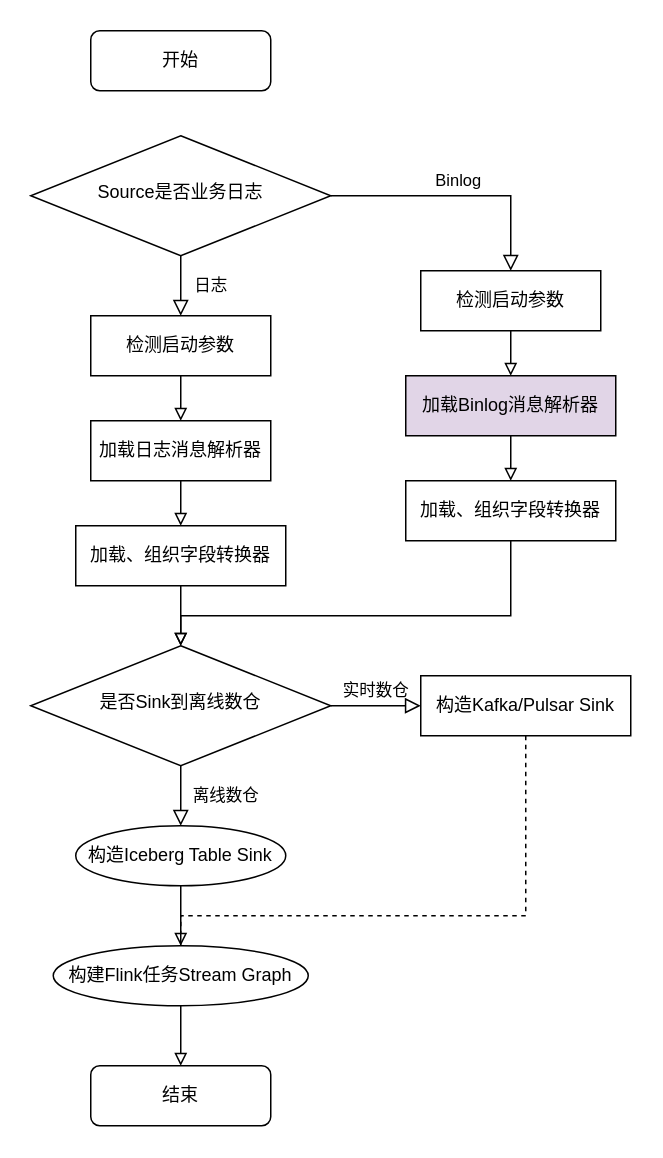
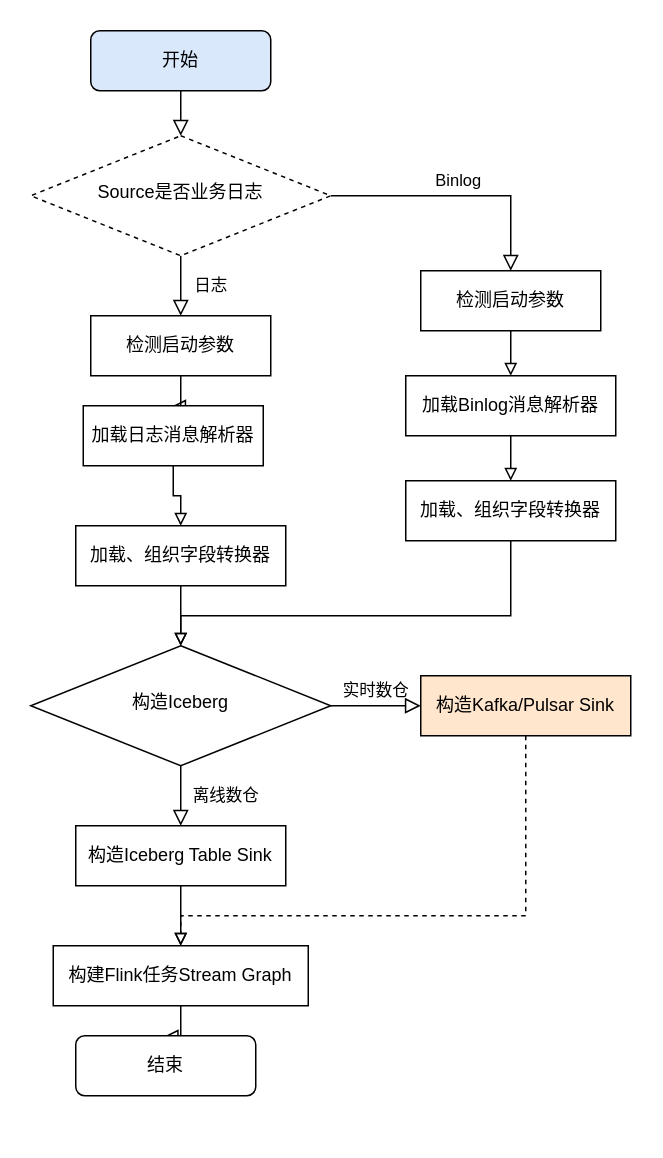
  <mxCell id="0" />
  <mxCell id="1" parent="0" />
- <mxCell id="3" value="开始" style="rounded=1;whiteSpace=wrap;html=1;fontSize=12;glass=0;strokeWidth=1;shadow=0;" parent="1" vertex="1"><mxGeometry x="60" y="20" width="120" height="40" as="geometry" /></mxCell>
+ <mxCell id="2" value="" style="rounded=0;html=1;jettySize=auto;orthogonalLoop=1;fontSize=11;endArrow=block;endFill=0;endSize=8;strokeWidth=1;shadow=0;labelBackgroundColor=none;edgeStyle=orthogonalEdgeStyle;" parent="1" source="3" target="6" edge="1"><mxGeometry relative="1" as="geometry" /></mxCell>
+ <mxCell id="3" value="开始" style="rounded=1;whiteSpace=wrap;html=1;fontSize=12;glass=0;strokeWidth=1;shadow=0;fillColor=#dae8fc;" parent="1" vertex="1"><mxGeometry x="60" y="20" width="120" height="40" as="geometry" /></mxCell>
  <mxCell id="4" value="日志" style="rounded=0;html=1;jettySize=auto;orthogonalLoop=1;fontSize=11;endArrow=block;endFill=0;endSize=8;strokeWidth=1;shadow=0;labelBackgroundColor=none;edgeStyle=orthogonalEdgeStyle;" parent="1" source="6" target="12" edge="1"><mxGeometry y="20" relative="1" as="geometry"><mxPoint as="offset" /></mxGeometry></mxCell>
  <mxCell id="5" value="Binlog" style="edgeStyle=orthogonalEdgeStyle;rounded=0;html=1;jettySize=auto;orthogonalLoop=1;fontSize=11;endArrow=block;endFill=0;endSize=8;strokeWidth=1;shadow=0;labelBackgroundColor=none;" parent="1" source="6" target="18" edge="1"><mxGeometry y="10" relative="1" as="geometry"><mxPoint as="offset" /><mxPoint x="350" y="120" as="targetPoint" /></mxGeometry></mxCell>
- <mxCell id="6" value="Source是否业务日志" style="rhombus;whiteSpace=wrap;html=1;shadow=0;fontFamily=Helvetica;fontSize=12;align=center;strokeWidth=1;spacing=6;spacingTop=-4;" parent="1" vertex="1"><mxGeometry x="20" y="90" width="200" height="80" as="geometry" /></mxCell>
+ <mxCell id="6" value="Source是否业务日志" style="rhombus;whiteSpace=wrap;html=1;shadow=0;fontFamily=Helvetica;fontSize=12;align=center;strokeWidth=1;spacing=6;spacingTop=-4;dashed=1;" parent="1" vertex="1"><mxGeometry x="20" y="90" width="200" height="80" as="geometry" /></mxCell>
  <mxCell id="7" value="离线数仓" style="rounded=0;html=1;jettySize=auto;orthogonalLoop=1;fontSize=11;endArrow=block;endFill=0;endSize=8;strokeWidth=1;shadow=0;labelBackgroundColor=none;edgeStyle=orthogonalEdgeStyle;" parent="1" source="9" target="25" edge="1"><mxGeometry y="30" relative="1" as="geometry"><mxPoint as="offset" /><mxPoint x="120" y="560" as="targetPoint" /></mxGeometry></mxCell>
  <mxCell id="8" value="实时数仓" style="edgeStyle=orthogonalEdgeStyle;rounded=0;html=1;jettySize=auto;orthogonalLoop=1;fontSize=11;endArrow=block;endFill=0;endSize=8;strokeWidth=1;shadow=0;labelBackgroundColor=none;" parent="1" source="9" target="23" edge="1"><mxGeometry y="10" relative="1" as="geometry"><mxPoint as="offset" /></mxGeometry></mxCell>
- <mxCell id="9" value="是否Sink到离线数仓" style="rhombus;whiteSpace=wrap;html=1;shadow=0;fontFamily=Helvetica;fontSize=12;align=center;strokeWidth=1;spacing=6;spacingTop=-4;" parent="1" vertex="1"><mxGeometry x="20" y="430" width="200" height="80" as="geometry" /></mxCell>
+ <mxCell id="9" value="构造Iceberg" style="rhombus;whiteSpace=wrap;html=1;shadow=0;fontFamily=Helvetica;fontSize=12;align=center;strokeWidth=1;spacing=6;spacingTop=-4;" parent="1" vertex="1"><mxGeometry x="20" y="430" width="200" height="80" as="geometry" /></mxCell>
  <mxCell id="10" value="" style="edgeStyle=orthogonalEdgeStyle;rounded=0;orthogonalLoop=1;jettySize=auto;html=1;endArrow=block;endFill=0;" edge="1" parent="1" source="15" target="9"><mxGeometry relative="1" as="geometry"><mxPoint x="120" y="430" as="targetPoint" /></mxGeometry></mxCell>
  <mxCell id="11" style="edgeStyle=orthogonalEdgeStyle;rounded=0;orthogonalLoop=1;jettySize=auto;html=1;endArrow=block;endFill=0;" edge="1" parent="1" source="12" target="14"><mxGeometry relative="1" as="geometry" /></mxCell>
  <mxCell id="12" value="&lt;span&gt;检测启动参数&lt;/span&gt;" style="rounded=0;whiteSpace=wrap;html=1;" vertex="1" parent="1"><mxGeometry x="60" y="210" width="120" height="40" as="geometry" /></mxCell>
  <mxCell id="13" style="edgeStyle=orthogonalEdgeStyle;rounded=0;orthogonalLoop=1;jettySize=auto;html=1;endArrow=block;endFill=0;" edge="1" parent="1" source="14" target="15"><mxGeometry relative="1" as="geometry" /></mxCell>
- <mxCell id="14" value="加载日志消息解析器" style="rounded=0;whiteSpace=wrap;html=1;" vertex="1" parent="1"><mxGeometry x="60" y="280" width="120" height="40" as="geometry" /></mxCell>
+ <mxCell id="14" value="加载日志消息解析器" style="rounded=0;whiteSpace=wrap;html=1;" vertex="1" parent="1"><mxGeometry x="55" y="270" width="120" height="40" as="geometry" /></mxCell>
  <mxCell id="15" value="加载、组织字段转换器" style="rounded=0;whiteSpace=wrap;html=1;" vertex="1" parent="1"><mxGeometry x="50" y="350" width="140" height="40" as="geometry" /></mxCell>
  <mxCell id="16" value="" style="edgeStyle=orthogonalEdgeStyle;rounded=0;orthogonalLoop=1;jettySize=auto;html=1;endArrow=block;endFill=0;" edge="1" parent="1" source="21" target="9"><mxGeometry relative="1" as="geometry"><mxPoint x="340" y="320" as="targetPoint" /><Array as="points"><mxPoint x="340" y="410" /><mxPoint x="120" y="410" /></Array></mxGeometry></mxCell>
  <mxCell id="17" style="edgeStyle=orthogonalEdgeStyle;rounded=0;orthogonalLoop=1;jettySize=auto;html=1;endArrow=block;endFill=0;" edge="1" parent="1" source="18" target="20"><mxGeometry relative="1" as="geometry" /></mxCell>
  <mxCell id="18" value="&lt;span&gt;检测启动参数&lt;/span&gt;" style="rounded=0;whiteSpace=wrap;html=1;" vertex="1" parent="1"><mxGeometry x="280" y="180" width="120" height="40" as="geometry" /></mxCell>
  <mxCell id="19" style="edgeStyle=orthogonalEdgeStyle;rounded=0;orthogonalLoop=1;jettySize=auto;html=1;endArrow=block;endFill=0;" edge="1" parent="1" source="20" target="21"><mxGeometry relative="1" as="geometry" /></mxCell>
- <mxCell id="20" value="加载Binlog消息解析器" style="rounded=0;whiteSpace=wrap;html=1;fillColor=#e1d5e7;" vertex="1" parent="1"><mxGeometry x="270" y="250" width="140" height="40" as="geometry" /></mxCell>
+ <mxCell id="20" value="加载Binlog消息解析器" style="rounded=0;whiteSpace=wrap;html=1;" vertex="1" parent="1"><mxGeometry x="270" y="250" width="140" height="40" as="geometry" /></mxCell>
  <mxCell id="21" value="加载、组织字段转换器" style="rounded=0;whiteSpace=wrap;html=1;" vertex="1" parent="1"><mxGeometry x="270" y="320" width="140" height="40" as="geometry" /></mxCell>
  <mxCell id="22" style="edgeStyle=orthogonalEdgeStyle;rounded=0;orthogonalLoop=1;jettySize=auto;html=1;endArrow=block;endFill=0;dashed=1;" edge="1" parent="1" source="23" target="27"><mxGeometry relative="1" as="geometry"><mxPoint x="420" y="550" as="targetPoint" /><Array as="points"><mxPoint x="350" y="610" /><mxPoint x="120" y="610" /></Array></mxGeometry></mxCell>
- <mxCell id="23" value="构造Kafka/Pulsar Sink" style="rounded=0;whiteSpace=wrap;html=1;" vertex="1" parent="1"><mxGeometry x="280" y="450" width="140" height="40" as="geometry" /></mxCell>
- <mxCell id="24" style="edgeStyle=orthogonalEdgeStyle;rounded=0;orthogonalLoop=1;jettySize=auto;html=1;endArrow=none;endFill=0;" edge="1" parent="1" source="25" target="27"><mxGeometry relative="1" as="geometry" /></mxCell>
- <mxCell id="25" value="构造Iceberg Table Sink" style="ellipse;whiteSpace=wrap;html=1;" vertex="1" parent="1"><mxGeometry x="50" y="550" width="140" height="40" as="geometry" /></mxCell>
+ <mxCell id="23" value="构造Kafka/Pulsar Sink" style="rounded=0;whiteSpace=wrap;html=1;fillColor=#ffe6cc;" vertex="1" parent="1"><mxGeometry x="280" y="450" width="140" height="40" as="geometry" /></mxCell>
+ <mxCell id="24" style="edgeStyle=orthogonalEdgeStyle;rounded=0;orthogonalLoop=1;jettySize=auto;html=1;endArrow=block;endFill=0;" edge="1" parent="1" source="25" target="27"><mxGeometry relative="1" as="geometry" /></mxCell>
+ <mxCell id="25" value="构造Iceberg Table Sink" style="rounded=0;whiteSpace=wrap;html=1;" vertex="1" parent="1"><mxGeometry x="50" y="550" width="140" height="40" as="geometry" /></mxCell>
  <mxCell id="26" style="edgeStyle=orthogonalEdgeStyle;rounded=0;orthogonalLoop=1;jettySize=auto;html=1;endArrow=block;endFill=0;" edge="1" parent="1" source="27" target="28"><mxGeometry relative="1" as="geometry" /></mxCell>
- <mxCell id="27" value="构建Flink任务Stream Graph" style="ellipse;whiteSpace=wrap;html=1;" vertex="1" parent="1"><mxGeometry x="35" y="630" width="170" height="40" as="geometry" /></mxCell>
- <mxCell id="28" value="结束" style="rounded=1;whiteSpace=wrap;html=1;" vertex="1" parent="1"><mxGeometry x="60" y="710" width="120" height="40" as="geometry" /></mxCell>
+ <mxCell id="27" value="构建Flink任务Stream Graph" style="rounded=0;whiteSpace=wrap;html=1;" vertex="1" parent="1"><mxGeometry x="35" y="630" width="170" height="40" as="geometry" /></mxCell>
+ <mxCell id="28" value="结束" style="rounded=1;whiteSpace=wrap;html=1;" vertex="1" parent="1"><mxGeometry x="50" y="690" width="120" height="40" as="geometry" /></mxCell>
